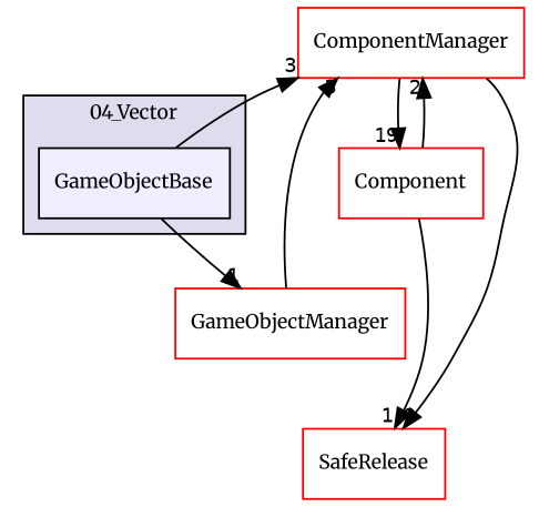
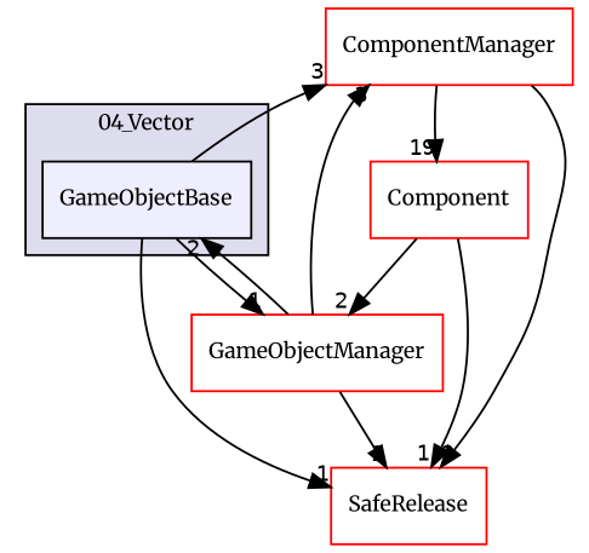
  digraph {
    compound=true
    fontname=Merriweather
    node [fillcolor=white fontname=Merriweather fontsize=10 shape=box style=filled color=red]
    edge [fontname=Merriweather headlabel=1 labeldistance=1.5 labelfontname=Helvetica labelfontsize=10]
    n1 [fillcolor="#eeeeff" label=GameObjectBase pencolor=black color=""]
    n2 [label=SafeRelease fillcolor="" style=""]
    n3 [label=ComponentManager]
    n4 [label=GameObjectManager]
    n5 [label=Component]
    subgraph cluster_1 {
      bgcolor="#ddddee"
      fontsize=10
      label="04_Vector"
      pencolor=black
      n1
    }
+   n1 -> n2
    n1 -> n3 [headlabel=3]
    n1 -> n4
    n3 -> n2 [headlabel=9]
    n3 -> n5 [headlabel=19]
+   n4 -> n1 [headlabel=2]
+   n4 -> n2 [headlabel=2]
    n4 -> n3 [headlabel=3]
    n5 -> n2
-   n5 -> n3 [headlabel=2]
+   n5 -> n4 [headlabel=2]
  }
